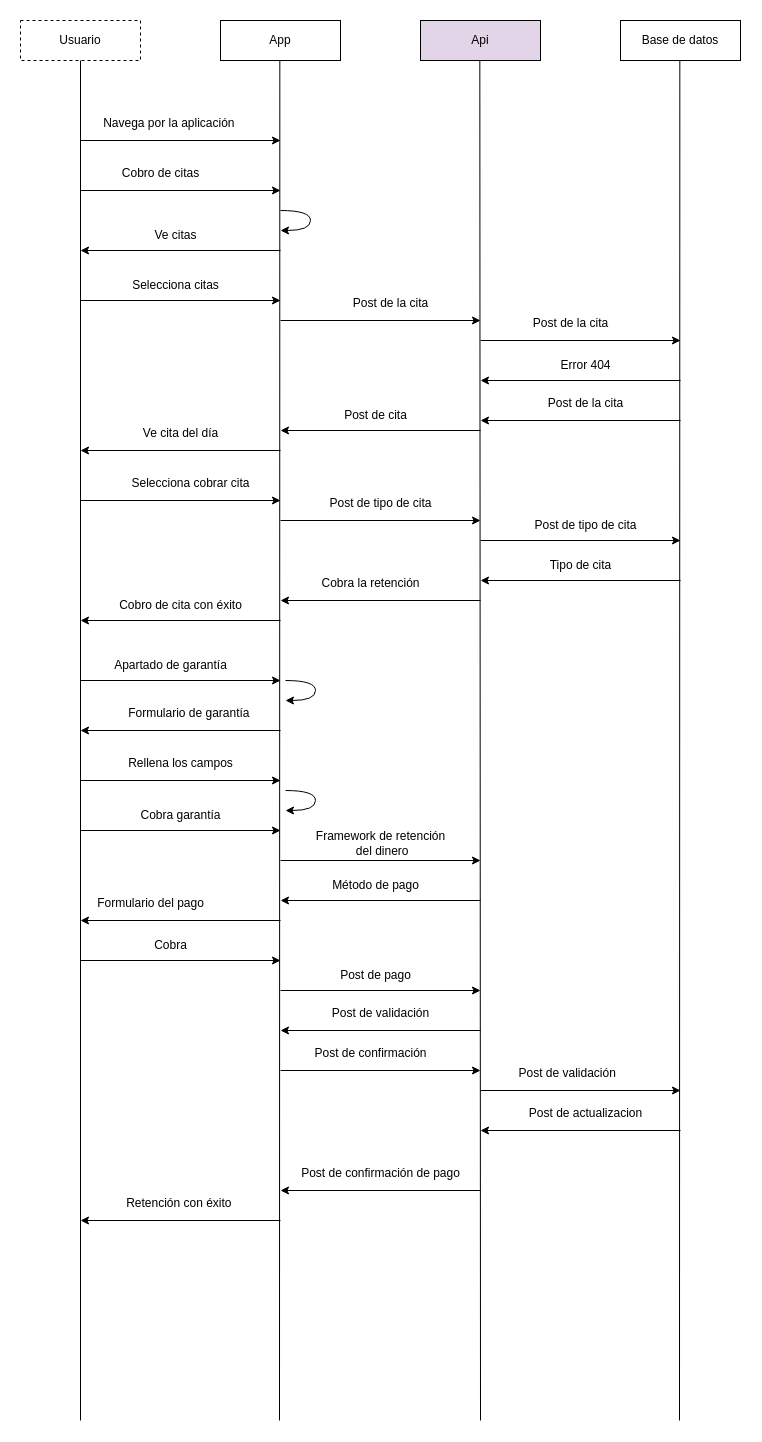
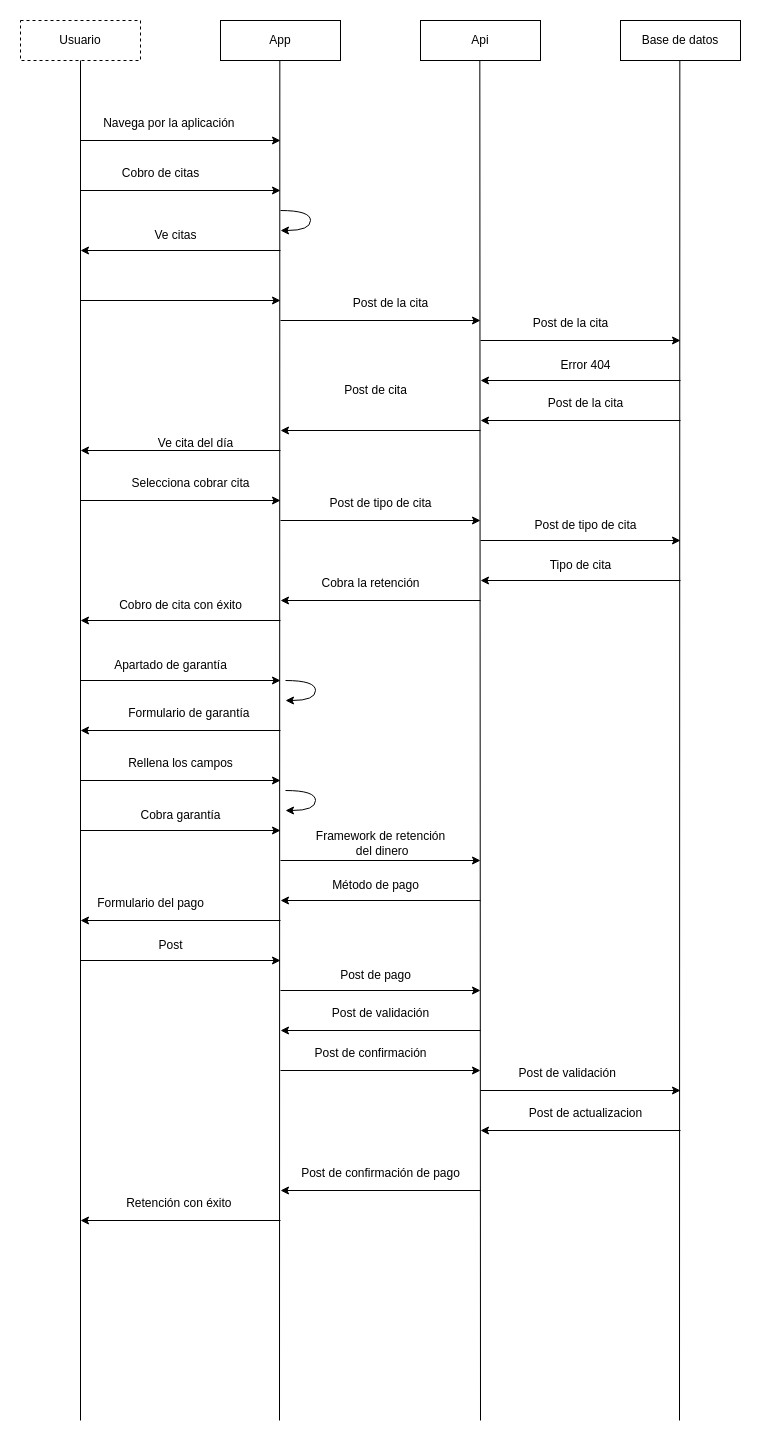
  <mxCell id="0" />
  <mxCell id="1" parent="0" />
  <mxCell id="2" value="Usuario" style="rounded=0;whiteSpace=wrap;html=1;dashed=1;" vertex="1" parent="1"><mxGeometry x="20" y="20" width="120" height="40" as="geometry" /></mxCell>
  <mxCell id="3" value="App" style="rounded=0;whiteSpace=wrap;html=1;" vertex="1" parent="1"><mxGeometry x="220" y="20" width="120" height="40" as="geometry" /></mxCell>
- <mxCell id="4" value="Api" style="rounded=0;whiteSpace=wrap;html=1;fillColor=#e1d5e7;" vertex="1" parent="1"><mxGeometry x="420" y="20" width="120" height="40" as="geometry" /></mxCell>
+ <mxCell id="4" value="Api" style="rounded=0;whiteSpace=wrap;html=1;" vertex="1" parent="1"><mxGeometry x="420" y="20" width="120" height="40" as="geometry" /></mxCell>
  <mxCell id="5" value="Base de datos" style="rounded=0;whiteSpace=wrap;html=1;" vertex="1" parent="1"><mxGeometry x="620" y="20" width="120" height="40" as="geometry" /></mxCell>
  <mxCell id="6" value="" style="endArrow=none;html=1;rounded=0;entryX=0.5;entryY=1;entryDx=0;entryDy=0;" edge="1" parent="1" target="2"><mxGeometry width="50" height="50" relative="1" as="geometry"><mxPoint x="80" y="1420" as="sourcePoint" /><mxPoint x="150" y="250" as="targetPoint" /></mxGeometry></mxCell>
  <mxCell id="7" value="" style="endArrow=none;html=1;rounded=0;entryX=0.5;entryY=1;entryDx=0;entryDy=0;" edge="1" parent="1"><mxGeometry width="50" height="50" relative="1" as="geometry"><mxPoint x="279" y="1420" as="sourcePoint" /><mxPoint x="279.33" y="60" as="targetPoint" /></mxGeometry></mxCell>
  <mxCell id="8" value="" style="endArrow=none;html=1;rounded=0;entryX=0.5;entryY=1;entryDx=0;entryDy=0;" edge="1" parent="1"><mxGeometry width="50" height="50" relative="1" as="geometry"><mxPoint x="480" y="1420" as="sourcePoint" /><mxPoint x="479.33" y="60" as="targetPoint" /></mxGeometry></mxCell>
  <mxCell id="9" value="" style="endArrow=none;html=1;rounded=0;entryX=0.5;entryY=1;entryDx=0;entryDy=0;" edge="1" parent="1"><mxGeometry width="50" height="50" relative="1" as="geometry"><mxPoint x="679" y="1420" as="sourcePoint" /><mxPoint x="679.33" y="60" as="targetPoint" /></mxGeometry></mxCell>
  <mxCell id="10" value="Navega por la aplicación&amp;nbsp;" style="text;html=1;align=center;verticalAlign=middle;resizable=0;points=[];autosize=1;strokeColor=none;fillColor=none;" vertex="1" parent="1"><mxGeometry x="90" y="108" width="160" height="30" as="geometry" /></mxCell>
  <mxCell id="11" value="" style="endArrow=classic;html=1;rounded=0;" edge="1" parent="1"><mxGeometry width="50" height="50" relative="1" as="geometry"><mxPoint x="80" y="140" as="sourcePoint" /><mxPoint x="280" y="140" as="targetPoint" /></mxGeometry></mxCell>
  <mxCell id="12" value="" style="endArrow=classic;html=1;rounded=0;" edge="1" parent="1"><mxGeometry width="50" height="50" relative="1" as="geometry"><mxPoint x="80" y="190" as="sourcePoint" /><mxPoint x="280" y="190" as="targetPoint" /></mxGeometry></mxCell>
  <mxCell id="13" value="Cobro de citas" style="text;html=1;align=center;verticalAlign=middle;resizable=0;points=[];autosize=1;strokeColor=none;fillColor=none;" vertex="1" parent="1"><mxGeometry x="110" y="158" width="100" height="30" as="geometry" /></mxCell>
  <mxCell id="14" value="" style="endArrow=classic;html=1;rounded=0;edgeStyle=orthogonalEdgeStyle;curved=1;" edge="1" parent="1"><mxGeometry width="50" height="50" relative="1" as="geometry"><mxPoint x="280" y="210" as="sourcePoint" /><mxPoint x="280" y="230" as="targetPoint" /><Array as="points"><mxPoint x="310" y="210" /><mxPoint x="310" y="230" /></Array></mxGeometry></mxCell>
  <mxCell id="15" value="" style="endArrow=none;html=1;rounded=0;startFill=1;startArrow=classic;" edge="1" parent="1"><mxGeometry width="50" height="50" relative="1" as="geometry"><mxPoint x="80" y="250" as="sourcePoint" /><mxPoint x="280" y="250" as="targetPoint" /></mxGeometry></mxCell>
  <mxCell id="16" value="Ve citas" style="text;html=1;align=center;verticalAlign=middle;resizable=0;points=[];autosize=1;strokeColor=none;fillColor=none;" vertex="1" parent="1"><mxGeometry x="140" y="220" width="70" height="30" as="geometry" /></mxCell>
  <mxCell id="17" value="" style="endArrow=classic;html=1;rounded=0;" edge="1" parent="1"><mxGeometry width="50" height="50" relative="1" as="geometry"><mxPoint x="80" y="300" as="sourcePoint" /><mxPoint x="280" y="300" as="targetPoint" /></mxGeometry></mxCell>
- <mxCell id="18" value="Selecciona citas" style="text;html=1;align=center;verticalAlign=middle;resizable=0;points=[];autosize=1;strokeColor=none;fillColor=none;" vertex="1" parent="1"><mxGeometry x="120" y="270" width="110" height="30" as="geometry" /></mxCell>
  <mxCell id="19" value="" style="endArrow=classic;html=1;rounded=0;" edge="1" parent="1"><mxGeometry width="50" height="50" relative="1" as="geometry"><mxPoint x="280" y="320" as="sourcePoint" /><mxPoint x="480" y="320" as="targetPoint" /></mxGeometry></mxCell>
  <mxCell id="20" value="Post de la cita" style="text;html=1;align=center;verticalAlign=middle;resizable=0;points=[];autosize=1;strokeColor=none;fillColor=none;" vertex="1" parent="1"><mxGeometry x="340" y="288" width="100" height="30" as="geometry" /></mxCell>
  <mxCell id="21" value="" style="endArrow=classic;html=1;rounded=0;" edge="1" parent="1"><mxGeometry width="50" height="50" relative="1" as="geometry"><mxPoint x="480" y="340" as="sourcePoint" /><mxPoint x="680" y="340" as="targetPoint" /></mxGeometry></mxCell>
  <mxCell id="22" value="Post de la cita" style="text;html=1;align=center;verticalAlign=middle;resizable=0;points=[];autosize=1;strokeColor=none;fillColor=none;" vertex="1" parent="1"><mxGeometry x="520" y="308" width="100" height="30" as="geometry" /></mxCell>
  <mxCell id="23" value="" style="endArrow=none;html=1;rounded=0;startFill=1;startArrow=classic;" edge="1" parent="1"><mxGeometry width="50" height="50" relative="1" as="geometry"><mxPoint x="480" y="380" as="sourcePoint" /><mxPoint x="680" y="380" as="targetPoint" /></mxGeometry></mxCell>
  <mxCell id="24" value="Error 404" style="text;html=1;align=center;verticalAlign=middle;resizable=0;points=[];autosize=1;strokeColor=none;fillColor=none;" vertex="1" parent="1"><mxGeometry x="550" y="350" width="70" height="30" as="geometry" /></mxCell>
  <mxCell id="25" value="" style="endArrow=none;html=1;rounded=0;startFill=1;startArrow=classic;" edge="1" parent="1"><mxGeometry width="50" height="50" relative="1" as="geometry"><mxPoint x="480" y="420" as="sourcePoint" /><mxPoint x="680" y="420" as="targetPoint" /></mxGeometry></mxCell>
  <mxCell id="26" value="Post de la cita" style="text;html=1;align=center;verticalAlign=middle;resizable=0;points=[];autosize=1;strokeColor=none;fillColor=none;" vertex="1" parent="1"><mxGeometry x="535" y="388" width="100" height="30" as="geometry" /></mxCell>
  <mxCell id="27" value="" style="endArrow=none;html=1;rounded=0;startFill=1;startArrow=classic;" edge="1" parent="1"><mxGeometry width="50" height="50" relative="1" as="geometry"><mxPoint x="280" y="430" as="sourcePoint" /><mxPoint x="480" y="430" as="targetPoint" /></mxGeometry></mxCell>
- <mxCell id="28" value="Post de cita" style="text;html=1;align=center;verticalAlign=middle;resizable=0;points=[];autosize=1;strokeColor=none;fillColor=none;" vertex="1" parent="1"><mxGeometry x="330" y="400" width="90" height="30" as="geometry" /></mxCell>
+ <mxCell id="28" value="Post de cita" style="text;html=1;align=center;verticalAlign=middle;resizable=0;points=[];autosize=1;strokeColor=none;fillColor=none;" vertex="1" parent="1"><mxGeometry x="330" y="375" width="90" height="30" as="geometry" /></mxCell>
  <mxCell id="29" value="" style="endArrow=none;html=1;rounded=0;startFill=1;startArrow=classic;" edge="1" parent="1"><mxGeometry width="50" height="50" relative="1" as="geometry"><mxPoint x="80" y="450" as="sourcePoint" /><mxPoint x="280" y="450" as="targetPoint" /></mxGeometry></mxCell>
- <mxCell id="30" value="Ve cita del día" style="text;html=1;align=center;verticalAlign=middle;resizable=0;points=[];autosize=1;strokeColor=none;fillColor=none;" vertex="1" parent="1"><mxGeometry x="130" y="418" width="100" height="30" as="geometry" /></mxCell>
+ <mxCell id="30" value="Ve cita del día" style="text;html=1;align=center;verticalAlign=middle;resizable=0;points=[];autosize=1;strokeColor=none;fillColor=none;" vertex="1" parent="1"><mxGeometry x="145" y="428" width="100" height="30" as="geometry" /></mxCell>
  <mxCell id="31" value="" style="endArrow=classic;html=1;rounded=0;" edge="1" parent="1"><mxGeometry width="50" height="50" relative="1" as="geometry"><mxPoint x="80" y="500" as="sourcePoint" /><mxPoint x="280" y="500" as="targetPoint" /></mxGeometry></mxCell>
  <mxCell id="32" value="Selecciona cobrar cita" style="text;html=1;align=center;verticalAlign=middle;resizable=0;points=[];autosize=1;strokeColor=none;fillColor=none;" vertex="1" parent="1"><mxGeometry x="120" y="468" width="140" height="30" as="geometry" /></mxCell>
  <mxCell id="33" value="" style="endArrow=classic;html=1;rounded=0;" edge="1" parent="1"><mxGeometry width="50" height="50" relative="1" as="geometry"><mxPoint x="280" y="520" as="sourcePoint" /><mxPoint x="480" y="520" as="targetPoint" /></mxGeometry></mxCell>
  <mxCell id="34" value="Post de tipo de cita" style="text;html=1;align=center;verticalAlign=middle;resizable=0;points=[];autosize=1;strokeColor=none;fillColor=none;" vertex="1" parent="1"><mxGeometry x="315" y="488" width="130" height="30" as="geometry" /></mxCell>
  <mxCell id="35" value="" style="endArrow=classic;html=1;rounded=0;" edge="1" parent="1"><mxGeometry width="50" height="50" relative="1" as="geometry"><mxPoint x="480" y="540" as="sourcePoint" /><mxPoint x="680" y="540" as="targetPoint" /></mxGeometry></mxCell>
  <mxCell id="36" value="Post de tipo de cita" style="text;html=1;align=center;verticalAlign=middle;resizable=0;points=[];autosize=1;strokeColor=none;fillColor=none;" vertex="1" parent="1"><mxGeometry x="520" y="510" width="130" height="30" as="geometry" /></mxCell>
  <mxCell id="37" value="" style="endArrow=none;html=1;rounded=0;startFill=1;startArrow=classic;" edge="1" parent="1"><mxGeometry width="50" height="50" relative="1" as="geometry"><mxPoint x="480" y="580" as="sourcePoint" /><mxPoint x="680" y="580" as="targetPoint" /></mxGeometry></mxCell>
  <mxCell id="38" value="Tipo de cita" style="text;html=1;align=center;verticalAlign=middle;resizable=0;points=[];autosize=1;strokeColor=none;fillColor=none;" vertex="1" parent="1"><mxGeometry x="535" y="550" width="90" height="30" as="geometry" /></mxCell>
  <mxCell id="39" value="" style="endArrow=none;html=1;rounded=0;startFill=1;startArrow=classic;" edge="1" parent="1"><mxGeometry width="50" height="50" relative="1" as="geometry"><mxPoint x="280" y="600" as="sourcePoint" /><mxPoint x="480" y="600" as="targetPoint" /></mxGeometry></mxCell>
  <mxCell id="40" value="Cobra la retención" style="text;html=1;align=center;verticalAlign=middle;resizable=0;points=[];autosize=1;strokeColor=none;fillColor=none;" vertex="1" parent="1"><mxGeometry x="310" y="568" width="120" height="30" as="geometry" /></mxCell>
  <mxCell id="41" value="" style="endArrow=none;html=1;rounded=0;startFill=1;startArrow=classic;" edge="1" parent="1"><mxGeometry width="50" height="50" relative="1" as="geometry"><mxPoint x="80" y="620" as="sourcePoint" /><mxPoint x="280" y="620" as="targetPoint" /></mxGeometry></mxCell>
  <mxCell id="42" value="Cobro de cita con éxito" style="text;html=1;align=center;verticalAlign=middle;resizable=0;points=[];autosize=1;strokeColor=none;fillColor=none;" vertex="1" parent="1"><mxGeometry x="105" y="590" width="150" height="30" as="geometry" /></mxCell>
  <mxCell id="43" value="" style="endArrow=classic;html=1;rounded=0;" edge="1" parent="1"><mxGeometry width="50" height="50" relative="1" as="geometry"><mxPoint x="80" y="680" as="sourcePoint" /><mxPoint x="280" y="680" as="targetPoint" /></mxGeometry></mxCell>
  <mxCell id="44" value="Apartado de garantía" style="text;html=1;align=center;verticalAlign=middle;resizable=0;points=[];autosize=1;strokeColor=none;fillColor=none;" vertex="1" parent="1"><mxGeometry x="100" y="650" width="140" height="30" as="geometry" /></mxCell>
  <mxCell id="45" value="" style="endArrow=classic;html=1;rounded=0;edgeStyle=orthogonalEdgeStyle;curved=1;" edge="1" parent="1"><mxGeometry width="50" height="50" relative="1" as="geometry"><mxPoint x="285" y="680" as="sourcePoint" /><mxPoint x="285" y="700" as="targetPoint" /><Array as="points"><mxPoint x="315" y="680" /><mxPoint x="315" y="700" /></Array></mxGeometry></mxCell>
  <mxCell id="46" value="" style="endArrow=none;html=1;rounded=0;startFill=1;startArrow=classic;" edge="1" parent="1"><mxGeometry width="50" height="50" relative="1" as="geometry"><mxPoint x="80" y="730" as="sourcePoint" /><mxPoint x="280" y="730" as="targetPoint" /></mxGeometry></mxCell>
  <mxCell id="47" value="Formulario de garantía&amp;nbsp;" style="text;html=1;align=center;verticalAlign=middle;resizable=0;points=[];autosize=1;strokeColor=none;fillColor=none;" vertex="1" parent="1"><mxGeometry x="115" y="698" width="150" height="30" as="geometry" /></mxCell>
  <mxCell id="48" value="" style="endArrow=classic;html=1;rounded=0;" edge="1" parent="1"><mxGeometry width="50" height="50" relative="1" as="geometry"><mxPoint x="80" y="780" as="sourcePoint" /><mxPoint x="280" y="780" as="targetPoint" /></mxGeometry></mxCell>
  <mxCell id="49" value="Rellena los campos" style="text;html=1;align=center;verticalAlign=middle;resizable=0;points=[];autosize=1;strokeColor=none;fillColor=none;" vertex="1" parent="1"><mxGeometry x="115" y="748" width="130" height="30" as="geometry" /></mxCell>
  <mxCell id="50" value="" style="endArrow=classic;html=1;rounded=0;edgeStyle=orthogonalEdgeStyle;curved=1;" edge="1" parent="1"><mxGeometry width="50" height="50" relative="1" as="geometry"><mxPoint x="285" y="790" as="sourcePoint" /><mxPoint x="285" y="810" as="targetPoint" /><Array as="points"><mxPoint x="315" y="790" /><mxPoint x="315" y="810" /></Array></mxGeometry></mxCell>
  <mxCell id="51" value="" style="endArrow=classic;html=1;rounded=0;" edge="1" parent="1"><mxGeometry width="50" height="50" relative="1" as="geometry"><mxPoint x="80" y="830" as="sourcePoint" /><mxPoint x="280" y="830" as="targetPoint" /></mxGeometry></mxCell>
  <mxCell id="52" value="Cobra garantía" style="text;html=1;align=center;verticalAlign=middle;resizable=0;points=[];autosize=1;strokeColor=none;fillColor=none;" vertex="1" parent="1"><mxGeometry x="130" y="800" width="100" height="30" as="geometry" /></mxCell>
  <mxCell id="53" value="" style="endArrow=classic;html=1;rounded=0;" edge="1" parent="1"><mxGeometry width="50" height="50" relative="1" as="geometry"><mxPoint x="280" y="860" as="sourcePoint" /><mxPoint x="480" y="860" as="targetPoint" /></mxGeometry></mxCell>
  <mxCell id="54" value="Framework de retención&lt;div&gt;&amp;nbsp;del dinero&lt;/div&gt;" style="text;html=1;align=center;verticalAlign=middle;resizable=0;points=[];autosize=1;strokeColor=none;fillColor=none;" vertex="1" parent="1"><mxGeometry x="305" y="823" width="150" height="40" as="geometry" /></mxCell>
  <mxCell id="55" value="" style="endArrow=none;html=1;rounded=0;startFill=1;startArrow=classic;" edge="1" parent="1"><mxGeometry width="50" height="50" relative="1" as="geometry"><mxPoint x="280" y="900" as="sourcePoint" /><mxPoint x="480" y="900" as="targetPoint" /></mxGeometry></mxCell>
  <mxCell id="56" value="Método de pago" style="text;html=1;align=center;verticalAlign=middle;resizable=0;points=[];autosize=1;strokeColor=none;fillColor=none;" vertex="1" parent="1"><mxGeometry x="320" y="870" width="110" height="30" as="geometry" /></mxCell>
  <mxCell id="57" value="" style="endArrow=none;html=1;rounded=0;startFill=1;startArrow=classic;" edge="1" parent="1"><mxGeometry width="50" height="50" relative="1" as="geometry"><mxPoint x="80" y="920" as="sourcePoint" /><mxPoint x="280" y="920" as="targetPoint" /></mxGeometry></mxCell>
  <mxCell id="58" value="Formulario del pago" style="text;html=1;align=center;verticalAlign=middle;resizable=0;points=[];autosize=1;strokeColor=none;fillColor=none;" vertex="1" parent="1"><mxGeometry x="85" y="888" width="130" height="30" as="geometry" /></mxCell>
  <mxCell id="59" value="" style="endArrow=classic;html=1;rounded=0;" edge="1" parent="1"><mxGeometry width="50" height="50" relative="1" as="geometry"><mxPoint x="80" y="960" as="sourcePoint" /><mxPoint x="280" y="960" as="targetPoint" /></mxGeometry></mxCell>
- <mxCell id="60" value="Cobra" style="text;html=1;align=center;verticalAlign=middle;resizable=0;points=[];autosize=1;strokeColor=none;fillColor=none;" vertex="1" parent="1"><mxGeometry x="140" y="930" width="60" height="30" as="geometry" /></mxCell>
+ <mxCell id="60" value="Post" style="text;html=1;align=center;verticalAlign=middle;resizable=0;points=[];autosize=1;strokeColor=none;fillColor=none;" vertex="1" parent="1"><mxGeometry x="140" y="930" width="60" height="30" as="geometry" /></mxCell>
  <mxCell id="61" value="" style="endArrow=classic;html=1;rounded=0;" edge="1" parent="1"><mxGeometry width="50" height="50" relative="1" as="geometry"><mxPoint x="280" y="990" as="sourcePoint" /><mxPoint x="480" y="990" as="targetPoint" /></mxGeometry></mxCell>
  <mxCell id="62" value="Post de pago" style="text;html=1;align=center;verticalAlign=middle;resizable=0;points=[];autosize=1;strokeColor=none;fillColor=none;" vertex="1" parent="1"><mxGeometry x="330" y="960" width="90" height="30" as="geometry" /></mxCell>
  <mxCell id="63" value="" style="endArrow=none;html=1;rounded=0;startFill=1;startArrow=classic;" edge="1" parent="1"><mxGeometry width="50" height="50" relative="1" as="geometry"><mxPoint x="280" y="1030" as="sourcePoint" /><mxPoint x="480" y="1030" as="targetPoint" /></mxGeometry></mxCell>
  <mxCell id="64" value="Post de validación" style="text;html=1;align=center;verticalAlign=middle;resizable=0;points=[];autosize=1;strokeColor=none;fillColor=none;" vertex="1" parent="1"><mxGeometry x="320" y="998" width="120" height="30" as="geometry" /></mxCell>
  <mxCell id="65" value="" style="endArrow=classic;html=1;rounded=0;" edge="1" parent="1"><mxGeometry width="50" height="50" relative="1" as="geometry"><mxPoint x="280" y="1070" as="sourcePoint" /><mxPoint x="480" y="1070" as="targetPoint" /></mxGeometry></mxCell>
  <mxCell id="66" value="Post de confirmación" style="text;html=1;align=center;verticalAlign=middle;resizable=0;points=[];autosize=1;strokeColor=none;fillColor=none;" vertex="1" parent="1"><mxGeometry x="300" y="1038" width="140" height="30" as="geometry" /></mxCell>
  <mxCell id="67" value="" style="endArrow=classic;html=1;rounded=0;" edge="1" parent="1"><mxGeometry width="50" height="50" relative="1" as="geometry"><mxPoint x="480" y="1090" as="sourcePoint" /><mxPoint x="680" y="1090" as="targetPoint" /></mxGeometry></mxCell>
  <mxCell id="68" value="Post de validación&amp;nbsp;&amp;nbsp;" style="text;html=1;align=center;verticalAlign=middle;resizable=0;points=[];autosize=1;strokeColor=none;fillColor=none;" vertex="1" parent="1"><mxGeometry x="505" y="1058" width="130" height="30" as="geometry" /></mxCell>
  <mxCell id="69" value="" style="endArrow=none;html=1;rounded=0;startFill=1;startArrow=classic;" edge="1" parent="1"><mxGeometry width="50" height="50" relative="1" as="geometry"><mxPoint x="480" y="1130" as="sourcePoint" /><mxPoint x="680" y="1130" as="targetPoint" /></mxGeometry></mxCell>
  <mxCell id="70" value="Post de actualizacion" style="text;html=1;align=center;verticalAlign=middle;resizable=0;points=[];autosize=1;strokeColor=none;fillColor=none;" vertex="1" parent="1"><mxGeometry x="515" y="1098" width="140" height="30" as="geometry" /></mxCell>
  <mxCell id="71" value="" style="endArrow=none;html=1;rounded=0;startFill=1;startArrow=classic;" edge="1" parent="1"><mxGeometry width="50" height="50" relative="1" as="geometry"><mxPoint x="280" y="1190" as="sourcePoint" /><mxPoint x="480" y="1190" as="targetPoint" /></mxGeometry></mxCell>
  <mxCell id="72" value="Post de confirmación de pago" style="text;html=1;align=center;verticalAlign=middle;resizable=0;points=[];autosize=1;strokeColor=none;fillColor=none;" vertex="1" parent="1"><mxGeometry x="290" y="1158" width="180" height="30" as="geometry" /></mxCell>
  <mxCell id="73" value="" style="endArrow=none;html=1;rounded=0;startFill=1;startArrow=classic;" edge="1" parent="1"><mxGeometry width="50" height="50" relative="1" as="geometry"><mxPoint x="80" y="1220" as="sourcePoint" /><mxPoint x="280" y="1220" as="targetPoint" /></mxGeometry></mxCell>
  <mxCell id="74" value="Retención con éxito&amp;nbsp;" style="text;html=1;align=center;verticalAlign=middle;resizable=0;points=[];autosize=1;strokeColor=none;fillColor=none;" vertex="1" parent="1"><mxGeometry x="115" y="1188" width="130" height="30" as="geometry" /></mxCell>
